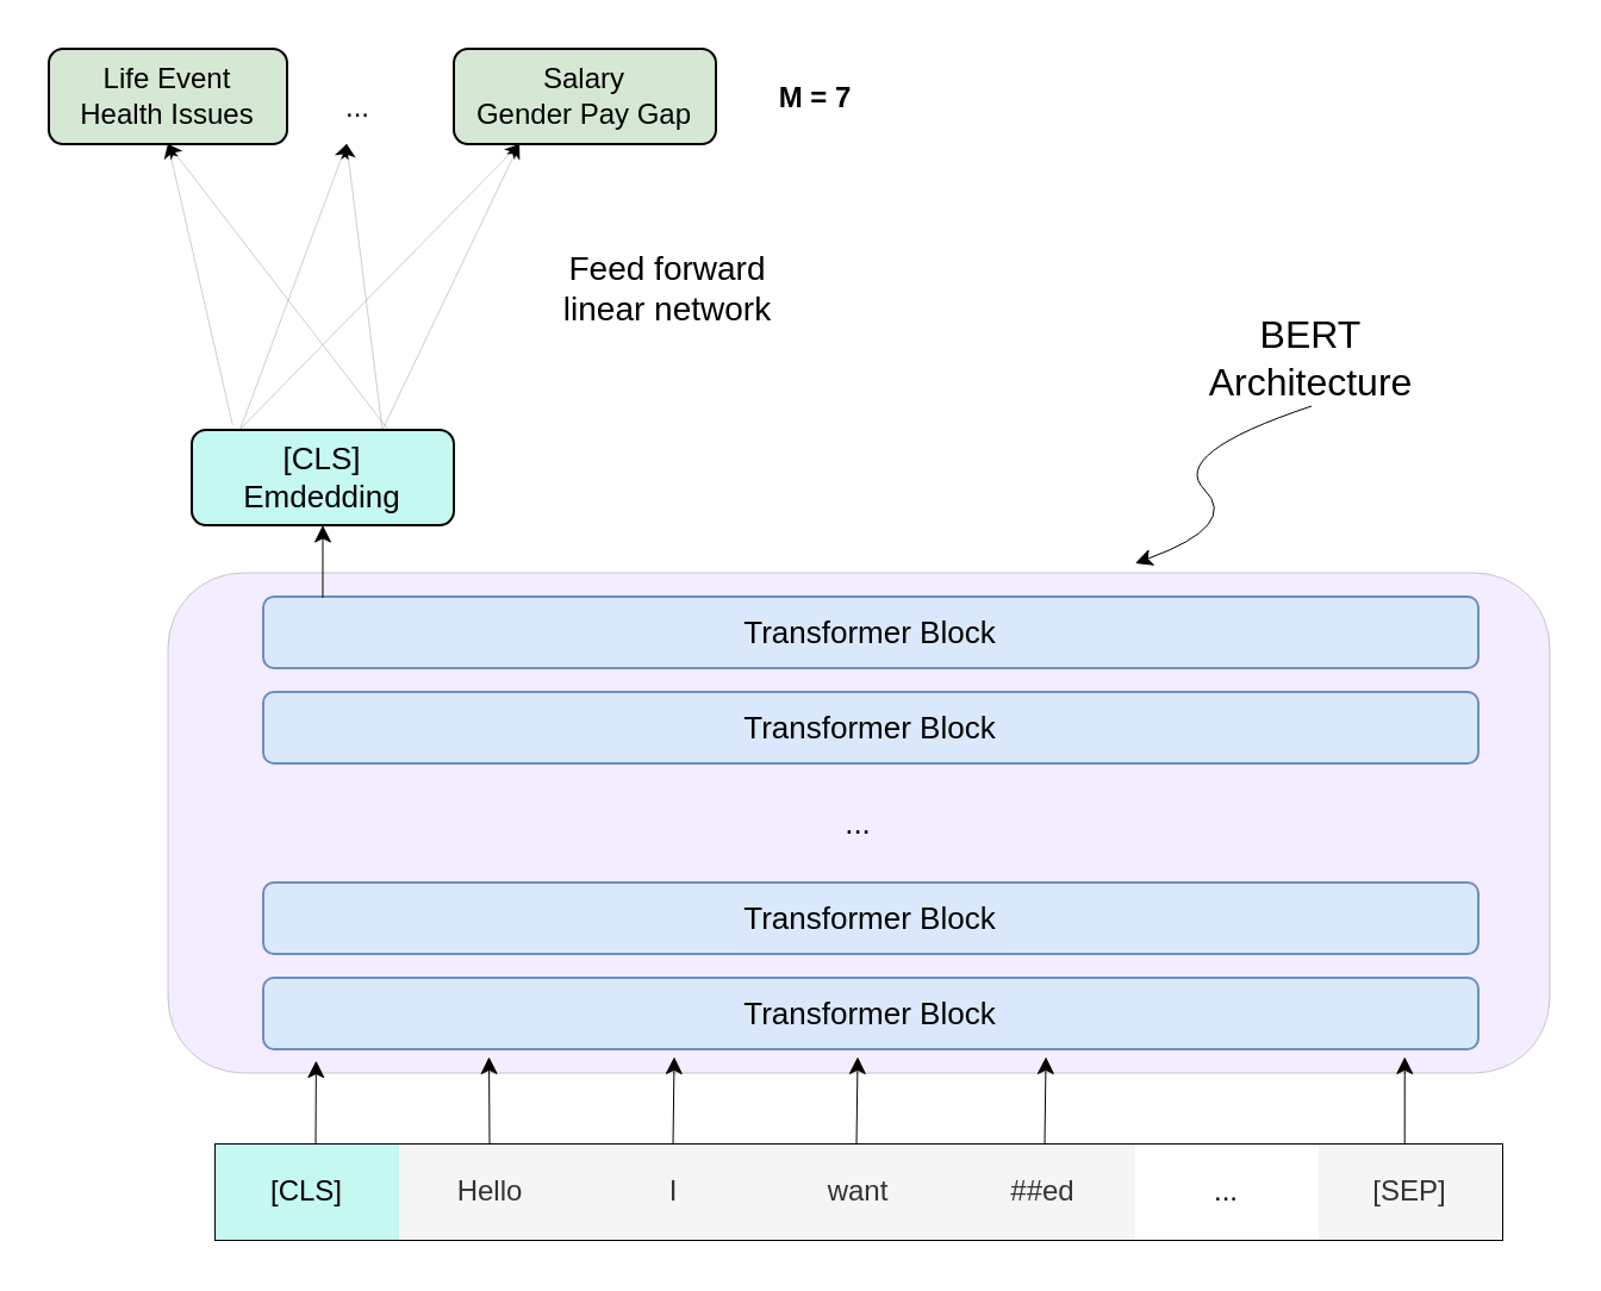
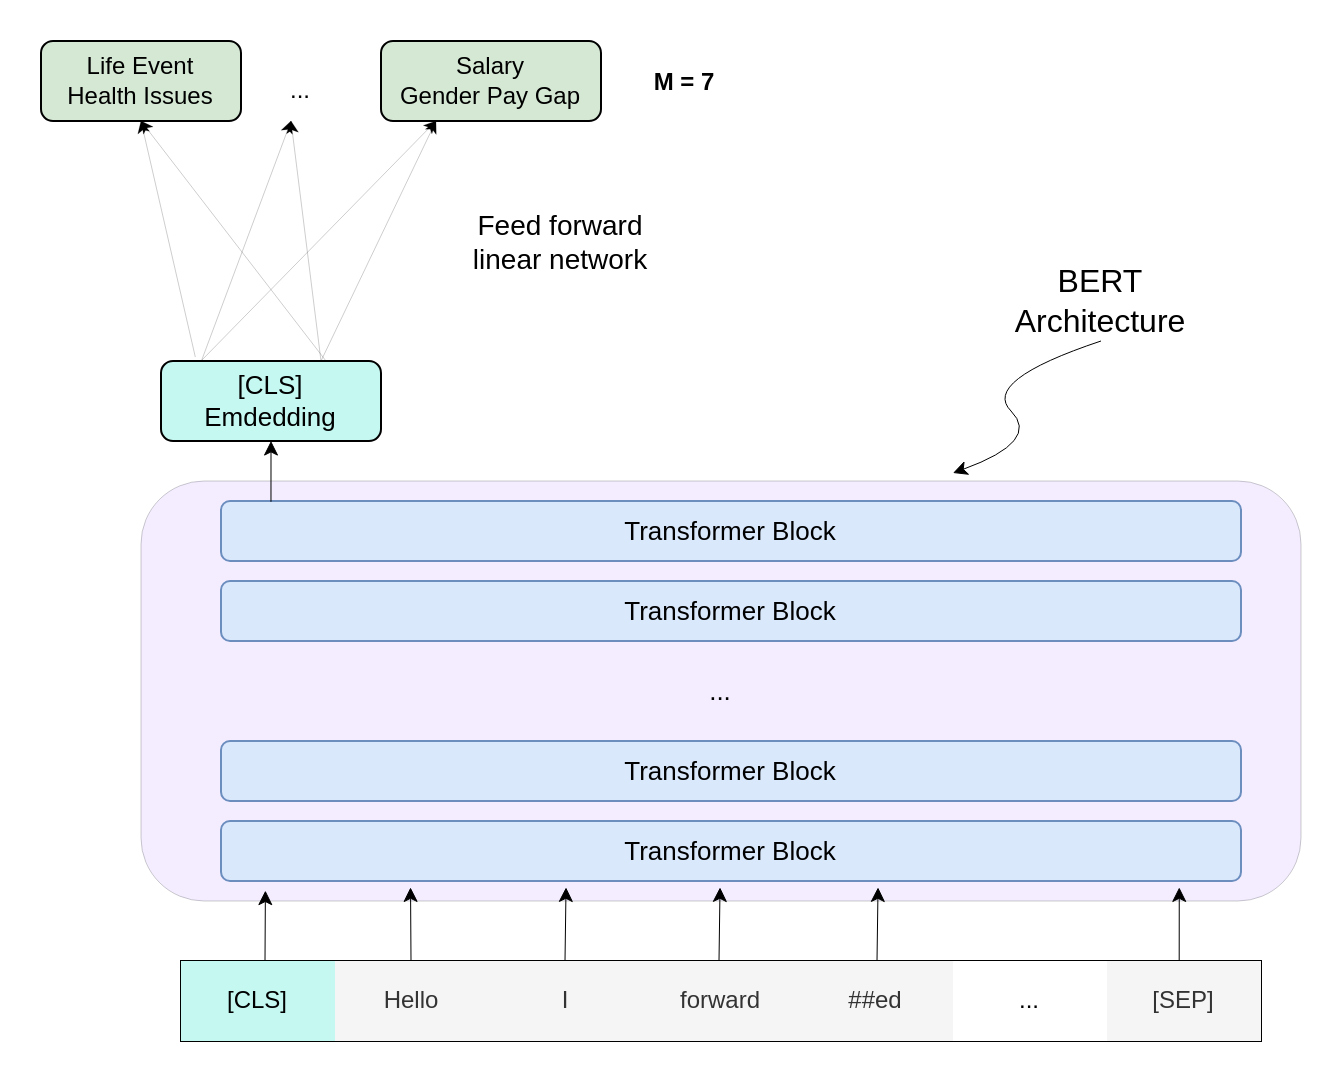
  <mxCell id="0" />
  <mxCell id="1" parent="0" />
  <mxCell id="2" value="..." style="rounded=1;whiteSpace=wrap;html=1;fontSize=13;fillColor=#F3EDFF;strokeColor=#000000;strokeWidth=0;" parent="1" vertex="1"><mxGeometry x="70" y="240" width="580" height="210" as="geometry" /></mxCell>
  <mxCell id="3" style="edgeStyle=orthogonalEdgeStyle;rounded=0;orthogonalLoop=1;jettySize=auto;html=1;exitX=0.5;exitY=0;exitDx=0;exitDy=0;entryX=0.02;entryY=1.16;entryDx=0;entryDy=0;entryPerimeter=0;fontSize=13;strokeWidth=0.5;" parent="1" edge="1"><mxGeometry relative="1" as="geometry"><mxPoint x="132" y="480" as="sourcePoint" /><mxPoint x="132.2" y="444.8" as="targetPoint" /></mxGeometry></mxCell>
  <mxCell id="4" style="edgeStyle=orthogonalEdgeStyle;rounded=0;orthogonalLoop=1;jettySize=auto;html=1;exitX=0.5;exitY=0;exitDx=0;exitDy=0;entryX=0.176;entryY=1.107;entryDx=0;entryDy=0;entryPerimeter=0;fontSize=13;strokeWidth=0.5;" parent="1" edge="1"><mxGeometry relative="1" as="geometry"><mxPoint x="205" y="480" as="sourcePoint" /><mxPoint x="204.76" y="443.21" as="targetPoint" /></mxGeometry></mxCell>
  <mxCell id="5" style="edgeStyle=orthogonalEdgeStyle;rounded=0;orthogonalLoop=1;jettySize=auto;html=1;exitX=0.5;exitY=0;exitDx=0;exitDy=0;entryX=0.452;entryY=1.107;entryDx=0;entryDy=0;entryPerimeter=0;fontSize=13;strokeWidth=0.5;" parent="1" edge="1"><mxGeometry relative="1" as="geometry"><mxPoint x="359" y="480" as="sourcePoint" /><mxPoint x="359.52" y="443.21" as="targetPoint" /></mxGeometry></mxCell>
  <mxCell id="6" style="edgeStyle=orthogonalEdgeStyle;rounded=0;orthogonalLoop=1;jettySize=auto;html=1;exitX=0.5;exitY=0;exitDx=0;exitDy=0;entryX=0.963;entryY=1.107;entryDx=0;entryDy=0;entryPerimeter=0;fontSize=13;strokeWidth=0.5;" parent="1" edge="1"><mxGeometry relative="1" as="geometry"><mxPoint x="588" y="480" as="sourcePoint" /><mxPoint x="589.13" y="443.21" as="targetPoint" /></mxGeometry></mxCell>
  <mxCell id="7" value="Transformer Block" style="rounded=1;whiteSpace=wrap;html=1;fontSize=13;fontStyle=0;fillColor=#dae8fc;strokeColor=#6c8ebf;" parent="1" vertex="1"><mxGeometry x="110" y="410" width="510" height="30" as="geometry" /></mxCell>
  <mxCell id="8" value="Transformer Block" style="rounded=1;whiteSpace=wrap;html=1;fontSize=13;fontStyle=0;fillColor=#dae8fc;strokeColor=#6c8ebf;" parent="1" vertex="1"><mxGeometry x="110" y="370" width="510" height="30" as="geometry" /></mxCell>
  <mxCell id="9" value="Transformer Block" style="rounded=1;whiteSpace=wrap;html=1;fontSize=13;fontStyle=0;fillColor=#dae8fc;strokeColor=#6c8ebf;" parent="1" vertex="1"><mxGeometry x="110" y="290" width="510" height="30" as="geometry" /></mxCell>
  <mxCell id="10" value="Transformer Block" style="rounded=1;whiteSpace=wrap;html=1;fontSize=13;fontStyle=0;fillColor=#dae8fc;strokeColor=#6c8ebf;" parent="1" vertex="1"><mxGeometry x="110" y="250" width="510" height="30" as="geometry" /></mxCell>
  <mxCell id="11" value="" style="endArrow=classic;html=1;rounded=0;fontSize=13;exitX=0.049;exitY=0.013;exitDx=0;exitDy=0;exitPerimeter=0;strokeWidth=0.5;" parent="1" source="10" edge="1"><mxGeometry width="50" height="50" relative="1" as="geometry"><mxPoint x="400" y="300" as="sourcePoint" /><mxPoint x="135" y="220" as="targetPoint" /></mxGeometry></mxCell>
  <mxCell id="12" value="[CLS]&lt;br&gt;Emdedding" style="text;html=1;strokeColor=default;fillColor=#C4F8F1;align=center;verticalAlign=middle;whiteSpace=wrap;rounded=1;fontSize=13;fontStyle=0" parent="1" vertex="1"><mxGeometry x="80" y="180" width="110" height="40" as="geometry" /></mxCell>
  <mxCell id="13" value="" style="shape=table;html=1;whiteSpace=wrap;startSize=0;container=1;collapsible=0;childLayout=tableLayout;" vertex="1" parent="1"><mxGeometry x="90" y="480" width="540" height="40" as="geometry" /></mxCell>
  <mxCell id="14" value="" style="shape=tableRow;horizontal=0;startSize=0;swimlaneHead=0;swimlaneBody=0;top=0;left=0;bottom=0;right=0;collapsible=0;dropTarget=0;fillColor=none;points=[[0,0.5],[1,0.5]];portConstraint=eastwest;" vertex="1" parent="13"><mxGeometry width="540" height="40" as="geometry" /></mxCell>
  <mxCell id="15" value="[CLS]" style="shape=partialRectangle;html=1;whiteSpace=wrap;connectable=0;fillColor=#C4F8F1;top=0;left=0;bottom=0;right=0;overflow=hidden;strokeColor=#b85450;" vertex="1" parent="14"><mxGeometry width="77" height="40" as="geometry"><mxRectangle width="77" height="40" as="alternateBounds" /></mxGeometry></mxCell>
  <mxCell id="16" value="Hello" style="shape=partialRectangle;html=1;whiteSpace=wrap;connectable=0;fillColor=#f5f5f5;top=0;left=0;bottom=0;right=0;overflow=hidden;fontColor=#333333;strokeColor=#666666;" vertex="1" parent="14"><mxGeometry x="77" width="77" height="40" as="geometry"><mxRectangle width="77" height="40" as="alternateBounds" /></mxGeometry></mxCell>
  <mxCell id="17" value="I" style="shape=partialRectangle;html=1;whiteSpace=wrap;connectable=0;fillColor=#f5f5f5;top=0;left=0;bottom=0;right=0;overflow=hidden;fontColor=#333333;strokeColor=#666666;" vertex="1" parent="14"><mxGeometry x="154" width="77" height="40" as="geometry"><mxRectangle width="77" height="40" as="alternateBounds" /></mxGeometry></mxCell>
- <mxCell id="18" value="want" style="shape=partialRectangle;html=1;whiteSpace=wrap;connectable=0;fillColor=#f5f5f5;top=0;left=0;bottom=0;right=0;overflow=hidden;fontColor=#333333;strokeColor=#666666;" vertex="1" parent="14"><mxGeometry x="231" width="78" height="40" as="geometry"><mxRectangle width="78" height="40" as="alternateBounds" /></mxGeometry></mxCell>
+ <mxCell id="18" value="forward" style="shape=partialRectangle;html=1;whiteSpace=wrap;connectable=0;fillColor=#f5f5f5;top=0;left=0;bottom=0;right=0;overflow=hidden;fontColor=#333333;strokeColor=#666666;" vertex="1" parent="14"><mxGeometry x="231" width="78" height="40" as="geometry"><mxRectangle width="78" height="40" as="alternateBounds" /></mxGeometry></mxCell>
  <mxCell id="19" value="##ed" style="shape=partialRectangle;html=1;whiteSpace=wrap;connectable=0;fillColor=#f5f5f5;top=0;left=0;bottom=0;right=0;overflow=hidden;fontColor=#333333;strokeColor=#666666;" vertex="1" parent="14"><mxGeometry x="309" width="77" height="40" as="geometry"><mxRectangle width="77" height="40" as="alternateBounds" /></mxGeometry></mxCell>
  <mxCell id="20" value="..." style="shape=partialRectangle;html=1;whiteSpace=wrap;connectable=0;fillColor=default;top=0;left=0;bottom=0;right=0;overflow=hidden;strokeColor=none;" vertex="1" parent="14"><mxGeometry x="386" width="77" height="40" as="geometry"><mxRectangle width="77" height="40" as="alternateBounds" /></mxGeometry></mxCell>
  <mxCell id="21" value="[SEP]" style="shape=partialRectangle;html=1;whiteSpace=wrap;connectable=0;fillColor=#f5f5f5;top=0;left=0;bottom=0;right=0;overflow=hidden;fontColor=#333333;strokeColor=#666666;" vertex="1" parent="14"><mxGeometry x="463" width="77" height="40" as="geometry"><mxRectangle width="77" height="40" as="alternateBounds" /></mxGeometry></mxCell>
  <mxCell id="22" style="edgeStyle=orthogonalEdgeStyle;rounded=0;orthogonalLoop=1;jettySize=auto;html=1;exitX=0.5;exitY=0;exitDx=0;exitDy=0;entryX=0.452;entryY=1.107;entryDx=0;entryDy=0;entryPerimeter=0;fontSize=13;strokeWidth=0.5;" edge="1" parent="1"><mxGeometry relative="1" as="geometry"><mxPoint x="282" y="480" as="sourcePoint" /><mxPoint x="282.52" y="443.21" as="targetPoint" /></mxGeometry></mxCell>
  <mxCell id="23" style="edgeStyle=orthogonalEdgeStyle;rounded=0;orthogonalLoop=1;jettySize=auto;html=1;exitX=0.5;exitY=0;exitDx=0;exitDy=0;entryX=0.452;entryY=1.107;entryDx=0;entryDy=0;entryPerimeter=0;fontSize=13;strokeWidth=0.5;" edge="1" parent="1"><mxGeometry relative="1" as="geometry"><mxPoint x="438" y="480" as="sourcePoint" /><mxPoint x="438.52" y="443.21" as="targetPoint" /></mxGeometry></mxCell>
  <mxCell id="24" value="Salary&lt;br&gt;Gender Pay Gap" style="text;html=1;strokeColor=#000000;fillColor=#d5e8d4;align=center;verticalAlign=middle;whiteSpace=wrap;rounded=1;spacingTop=0;" vertex="1" parent="1"><mxGeometry x="190" y="20" width="110" height="40" as="geometry" /></mxCell>
  <mxCell id="25" value="Life Event&lt;br&gt;Health Issues" style="text;html=1;strokeColor=#000000;fillColor=#d5e8d4;align=center;verticalAlign=middle;whiteSpace=wrap;rounded=1;spacingTop=0;" vertex="1" parent="1"><mxGeometry x="20" y="20" width="100" height="40" as="geometry" /></mxCell>
  <mxCell id="26" value="..." style="text;html=1;strokeColor=none;fillColor=none;align=center;verticalAlign=middle;whiteSpace=wrap;rounded=0;" vertex="1" parent="1"><mxGeometry x="140" y="30" width="20" height="30" as="geometry" /></mxCell>
  <mxCell id="27" value="" style="endArrow=classic;html=1;rounded=0;exitX=0.156;exitY=-0.05;exitDx=0;exitDy=0;exitPerimeter=0;strokeWidth=0;" edge="1" parent="1" source="12"><mxGeometry width="50" height="50" relative="1" as="geometry"><mxPoint x="400" y="110" as="sourcePoint" /><mxPoint x="70" y="60" as="targetPoint" /></mxGeometry></mxCell>
  <mxCell id="28" value="" style="endArrow=classic;html=1;rounded=0;entryX=0.25;entryY=1;entryDx=0;entryDy=0;strokeWidth=0;" edge="1" parent="1" target="24"><mxGeometry width="50" height="50" relative="1" as="geometry"><mxPoint x="100" y="180" as="sourcePoint" /><mxPoint x="80" y="70" as="targetPoint" /></mxGeometry></mxCell>
  <mxCell id="29" value="" style="endArrow=classic;html=1;rounded=0;strokeWidth=0;exitX=0.185;exitY=-0.01;exitDx=0;exitDy=0;exitPerimeter=0;entryX=0.25;entryY=1;entryDx=0;entryDy=0;" edge="1" parent="1" source="12" target="26"><mxGeometry width="50" height="50" relative="1" as="geometry"><mxPoint x="110" y="190" as="sourcePoint" /><mxPoint x="140" y="70" as="targetPoint" /></mxGeometry></mxCell>
  <mxCell id="30" value="" style="endArrow=classic;html=1;rounded=0;entryX=0.5;entryY=1;entryDx=0;entryDy=0;strokeWidth=0;exitX=0.75;exitY=0;exitDx=0;exitDy=0;" edge="1" parent="1" source="12" target="25"><mxGeometry width="50" height="50" relative="1" as="geometry"><mxPoint x="120" y="200" as="sourcePoint" /><mxPoint x="270" y="80" as="targetPoint" /></mxGeometry></mxCell>
  <mxCell id="31" value="" style="endArrow=classic;html=1;rounded=0;entryX=0.25;entryY=1;entryDx=0;entryDy=0;strokeWidth=0;" edge="1" parent="1" target="26"><mxGeometry width="50" height="50" relative="1" as="geometry"><mxPoint x="160" y="180" as="sourcePoint" /><mxPoint x="80" y="70" as="targetPoint" /></mxGeometry></mxCell>
  <mxCell id="32" value="" style="endArrow=classic;html=1;rounded=0;entryX=0.25;entryY=1;entryDx=0;entryDy=0;strokeWidth=0;" edge="1" parent="1" target="24"><mxGeometry width="50" height="50" relative="1" as="geometry"><mxPoint x="160" y="180" as="sourcePoint" /><mxPoint x="155" y="70" as="targetPoint" /></mxGeometry></mxCell>
  <mxCell id="33" value="M = 7" style="text;html=1;strokeColor=none;fillColor=none;align=center;verticalAlign=middle;whiteSpace=wrap;rounded=0;fontStyle=1" vertex="1" parent="1"><mxGeometry x="312" y="26" width="60" height="30" as="geometry" /></mxCell>
  <mxCell id="34" value="Feed forward&#10;linear network" style="text;strokeColor=none;fillColor=none;align=center;verticalAlign=middle;spacingLeft=4;spacingRight=4;overflow=hidden;points=[[0,0.5],[1,0.5]];portConstraint=eastwest;rotatable=0;rounded=1;strokeWidth=0;fontStyle=0;fontSize=14;fontFamily=Helvetica;" vertex="1" parent="1"><mxGeometry x="220" y="100" width="120" height="40" as="geometry" /></mxCell>
  <mxCell id="35" value="BERT&lt;br&gt;Architecture" style="text;html=1;strokeColor=none;fillColor=none;align=center;verticalAlign=middle;whiteSpace=wrap;rounded=0;strokeWidth=0;fontSize=16;" vertex="1" parent="1"><mxGeometry x="500" y="130" width="100" height="40" as="geometry" /></mxCell>
  <mxCell id="36" value="" style="curved=1;endArrow=classic;html=1;rounded=0;strokeWidth=0.5;fontSize=16;exitX=0.5;exitY=1;exitDx=0;exitDy=0;" edge="1" parent="1" source="35"><mxGeometry width="50" height="50" relative="1" as="geometry"><mxPoint x="526" y="186" as="sourcePoint" /><mxPoint x="476" y="236" as="targetPoint" /><Array as="points"><mxPoint x="490" y="190" /><mxPoint x="520" y="220" /></Array></mxGeometry></mxCell>
